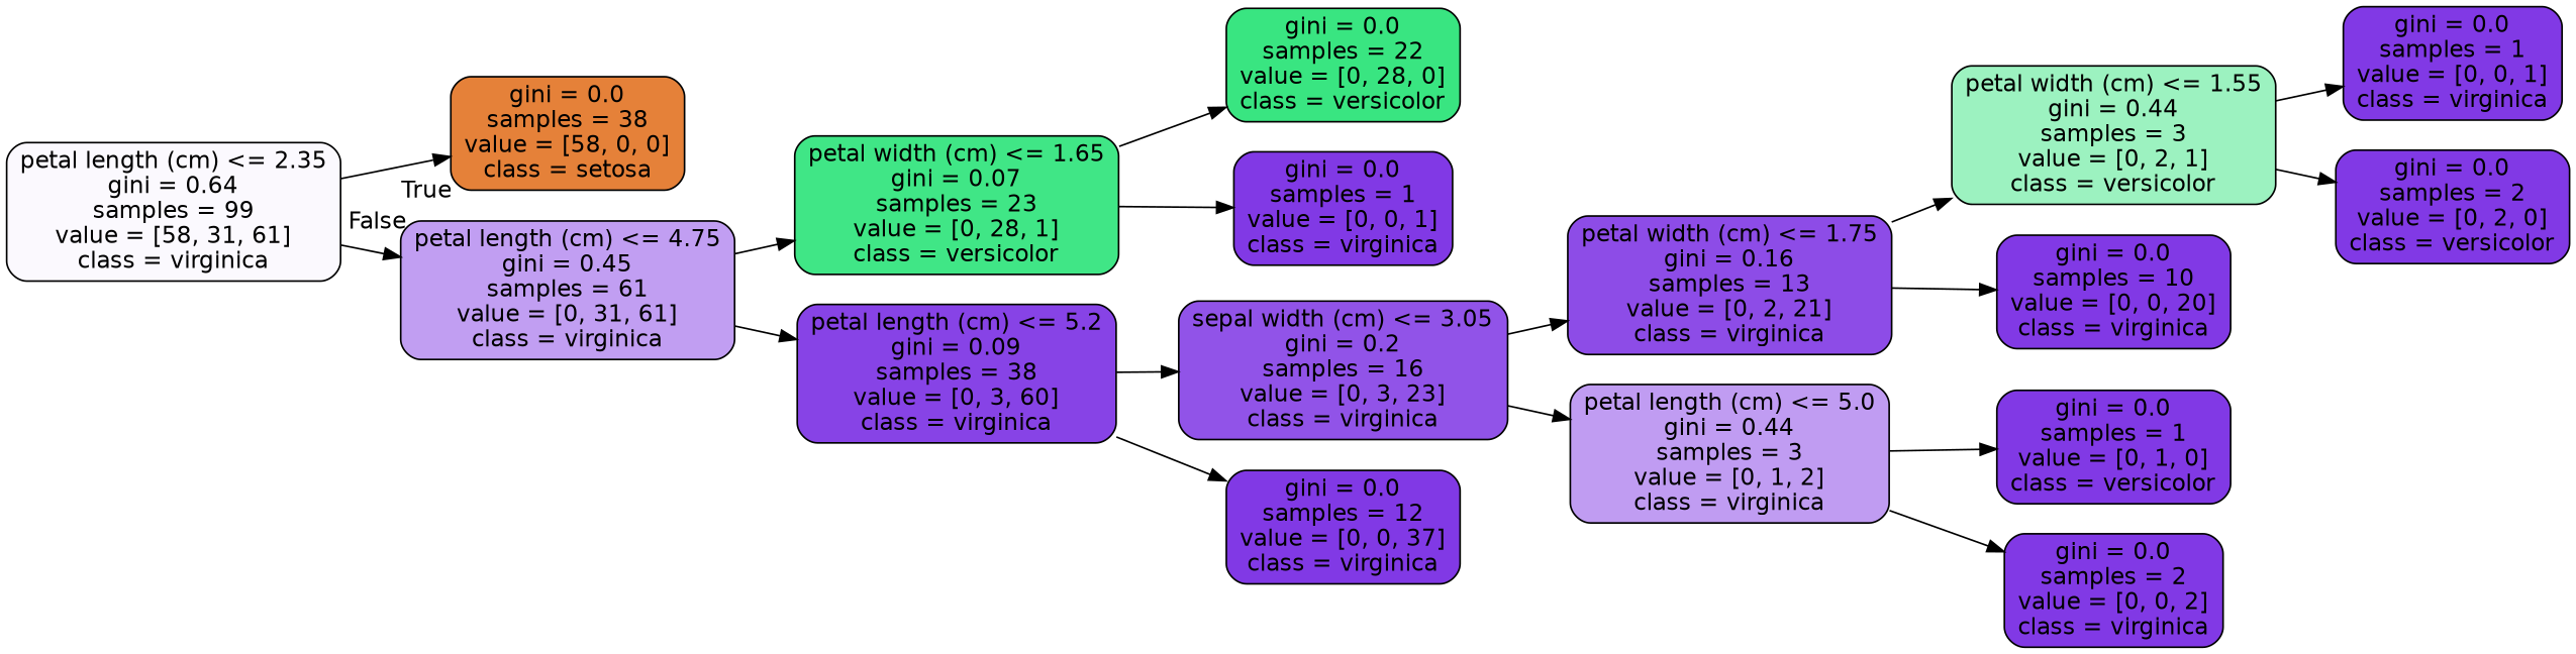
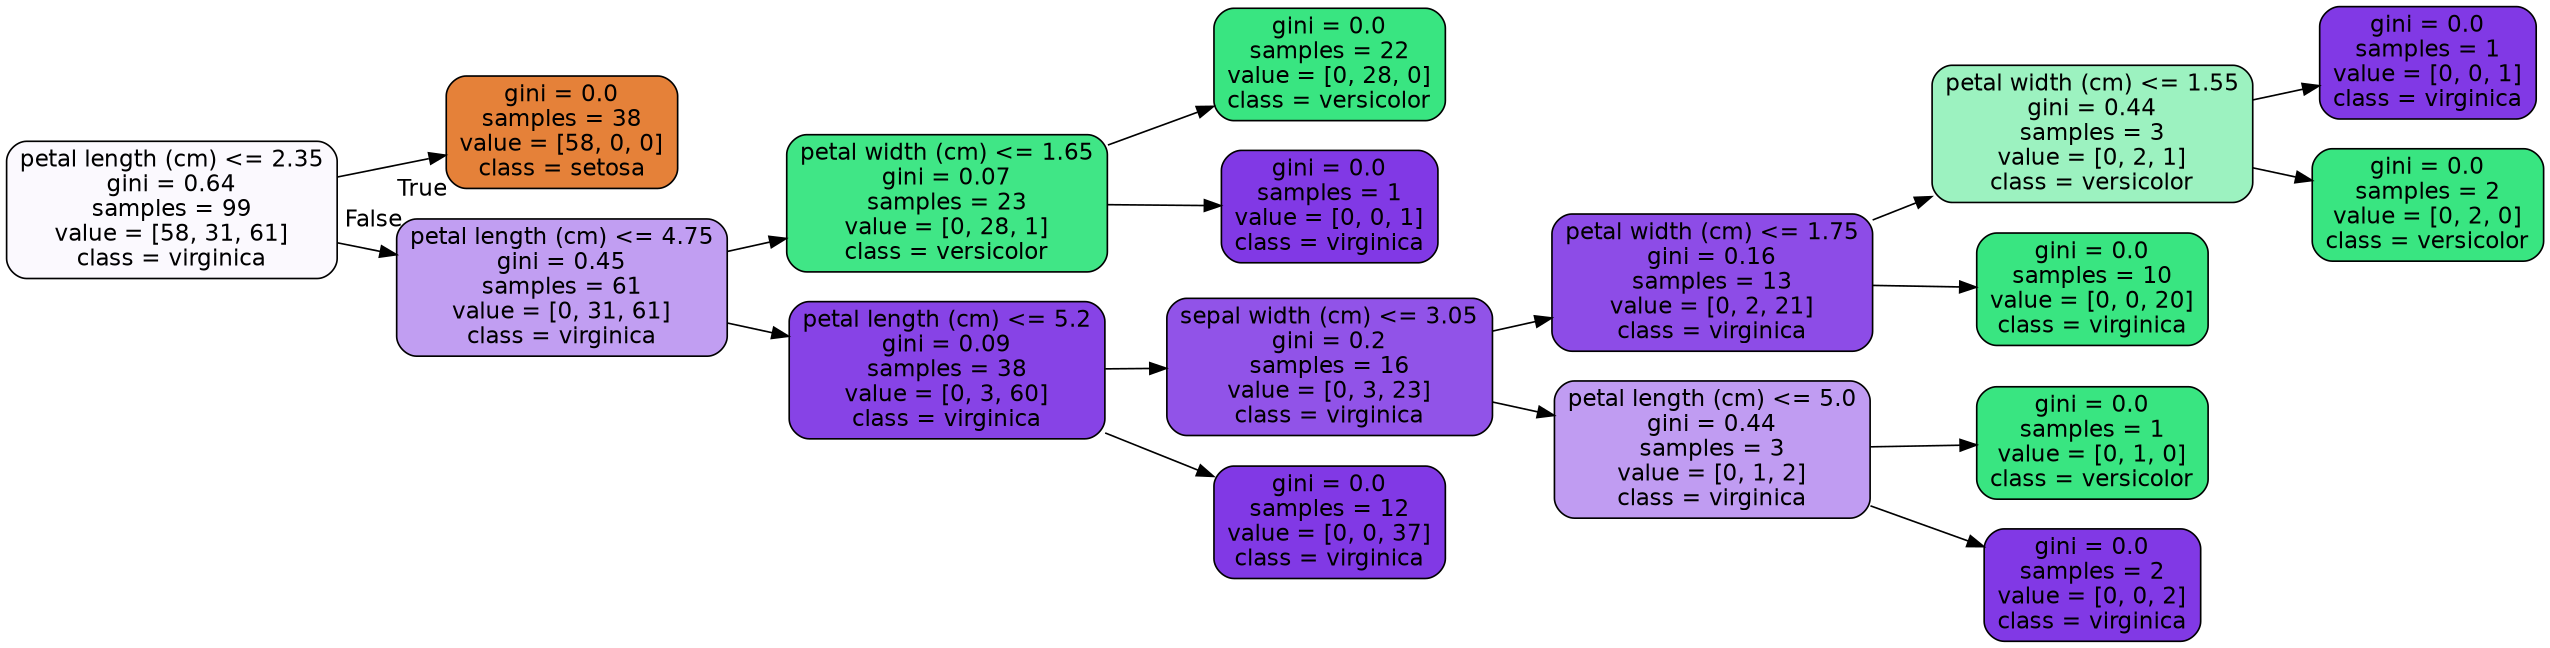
  digraph {
    rankdir=LR
    node [color=black fillcolor="#8139e5" fontname=helvetica shape=box style="filled, rounded"]
    edge [fontname=helvetica]
    n1 [fillcolor="#fbf9fe" label="petal length (cm) <= 2.35\ngini = 0.64\nsamples = 99\nvalue = [58, 31, 61]\nclass = virginica"]
    n2 [fillcolor="#e58139" label="gini = 0.0\nsamples = 38\nvalue = [58, 0, 0]\nclass = setosa"]
    n3 [fillcolor="#c19ef2" label="petal length (cm) <= 4.75\ngini = 0.45\nsamples = 61\nvalue = [0, 31, 61]\nclass = virginica"]
    n4 [fillcolor="#40e686" label="petal width (cm) <= 1.65\ngini = 0.07\nsamples = 23\nvalue = [0, 28, 1]\nclass = versicolor"]
    n5 [fillcolor="#8743e6" label="petal length (cm) <= 5.2\ngini = 0.09\nsamples = 38\nvalue = [0, 3, 60]\nclass = virginica"]
    n6 [fillcolor="#39e581" label="gini = 0.0\nsamples = 22\nvalue = [0, 28, 0]\nclass = versicolor"]
    n7 [label="gini = 0.0\nsamples = 1\nvalue = [0, 0, 1]\nclass = virginica"]
    n8 [fillcolor="#9153e8" label="sepal width (cm) <= 3.05\ngini = 0.2\nsamples = 16\nvalue = [0, 3, 23]\nclass = virginica"]
    n9 [label="gini = 0.0\nsamples = 12\nvalue = [0, 0, 37]\nclass = virginica"]
    n10 [fillcolor="#8d4ce7" label="petal width (cm) <= 1.75\ngini = 0.16\nsamples = 13\nvalue = [0, 2, 21]\nclass = virginica"]
    n11 [fillcolor="#c09cf2" label="petal length (cm) <= 5.0\ngini = 0.44\nsamples = 3\nvalue = [0, 1, 2]\nclass = virginica"]
    n12 [fillcolor="#9cf2c0" label="petal width (cm) <= 1.55\ngini = 0.44\nsamples = 3\nvalue = [0, 2, 1]\nclass = versicolor"]
-   n13 [label="gini = 0.0\nsamples = 10\nvalue = [0, 0, 20]\nclass = virginica"]
-   n14 [label="gini = 0.0\nsamples = 1\nvalue = [0, 1, 0]\nclass = versicolor"]
+   n13 [fillcolor="#39e581" label="gini = 0.0\nsamples = 10\nvalue = [0, 0, 20]\nclass = virginica"]
+   n14 [fillcolor="#39e581" label="gini = 0.0\nsamples = 1\nvalue = [0, 1, 0]\nclass = versicolor"]
    n15 [label="gini = 0.0\nsamples = 2\nvalue = [0, 0, 2]\nclass = virginica"]
    n16 [label="gini = 0.0\nsamples = 1\nvalue = [0, 0, 1]\nclass = virginica"]
-   n17 [label="gini = 0.0\nsamples = 2\nvalue = [0, 2, 0]\nclass = versicolor"]
+   n17 [fillcolor="#39e581" label="gini = 0.0\nsamples = 2\nvalue = [0, 2, 0]\nclass = versicolor"]
    n1 -> n2 [headlabel=True labelangle=45 labeldistance=2.5]
    n1 -> n3 [headlabel=False labelangle=-45 labeldistance=2.5]
    n3 -> n4
    n3 -> n5
    n4 -> n6
    n4 -> n7
    n5 -> n8
    n5 -> n9
    n8 -> n10
    n8 -> n11
    n10 -> n12
    n10 -> n13
    n11 -> n14
    n11 -> n15
    n12 -> n16
    n12 -> n17
  }
